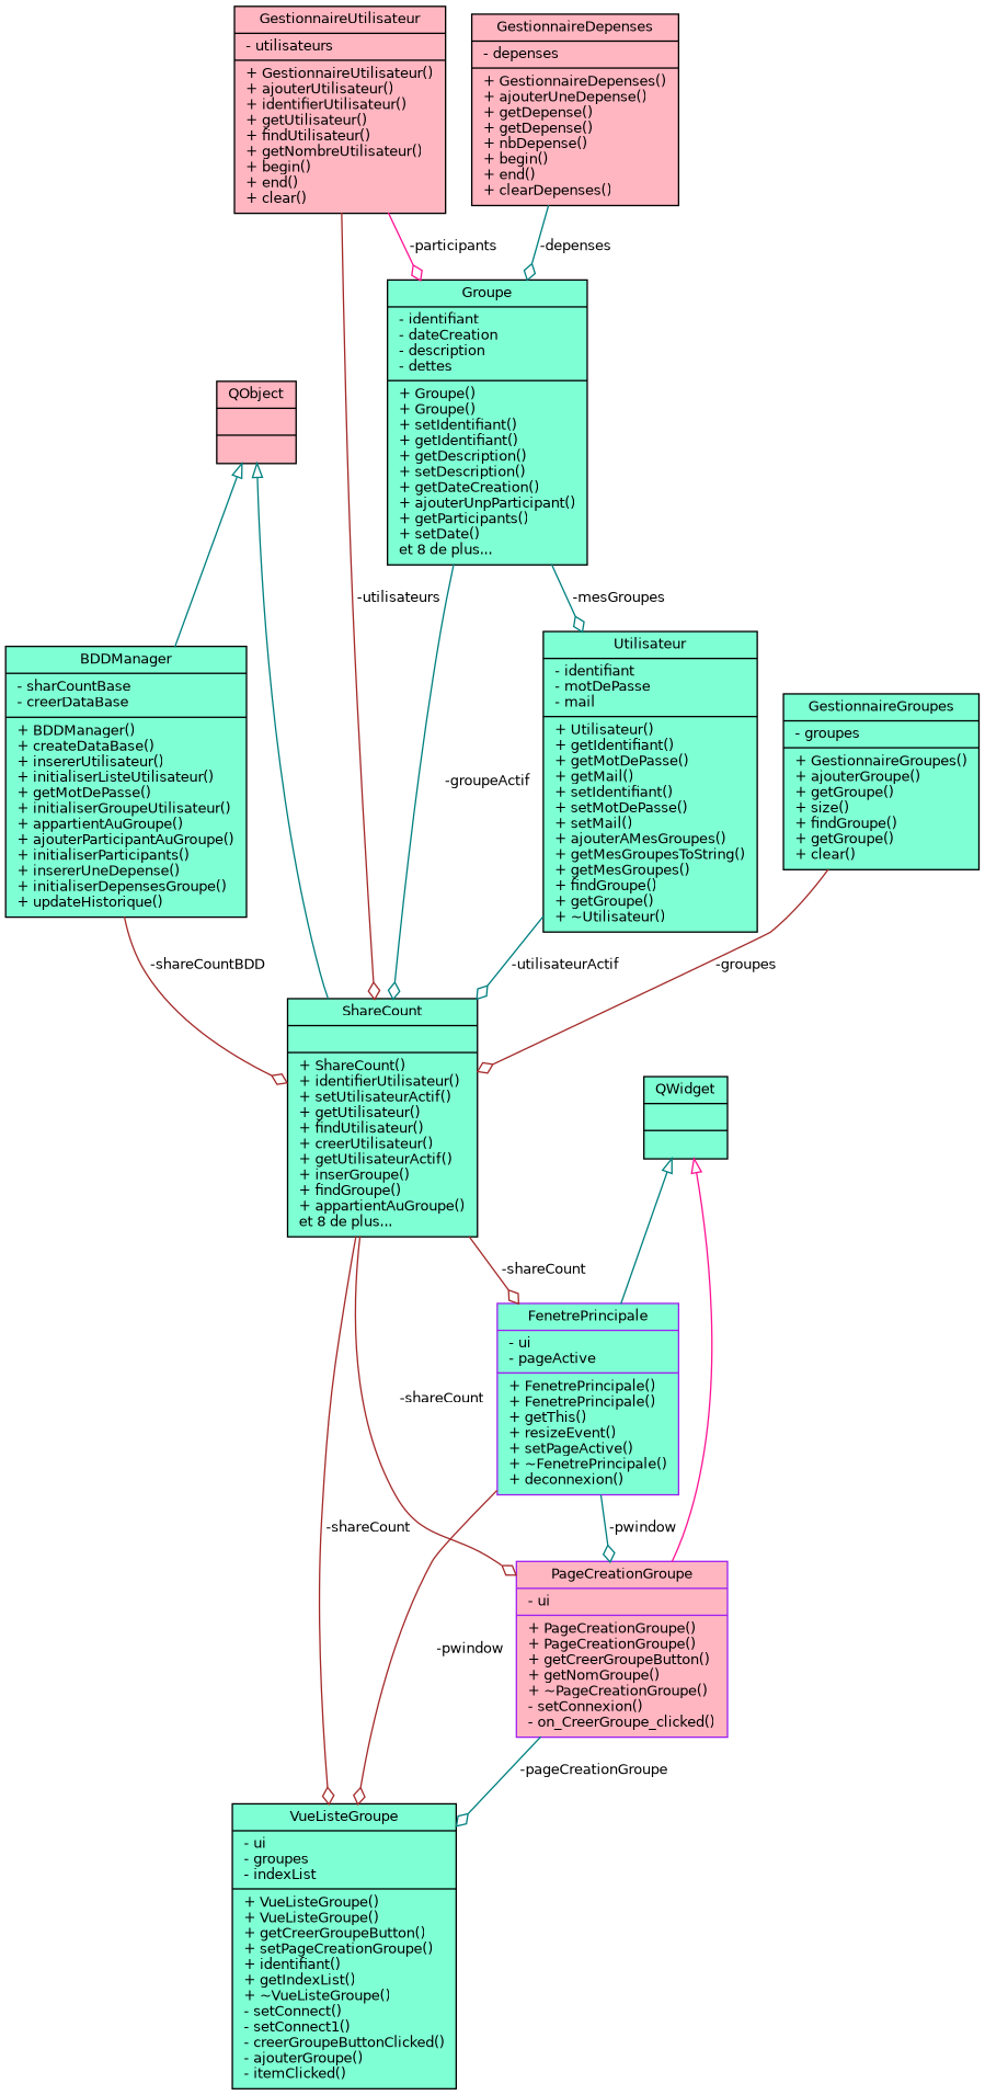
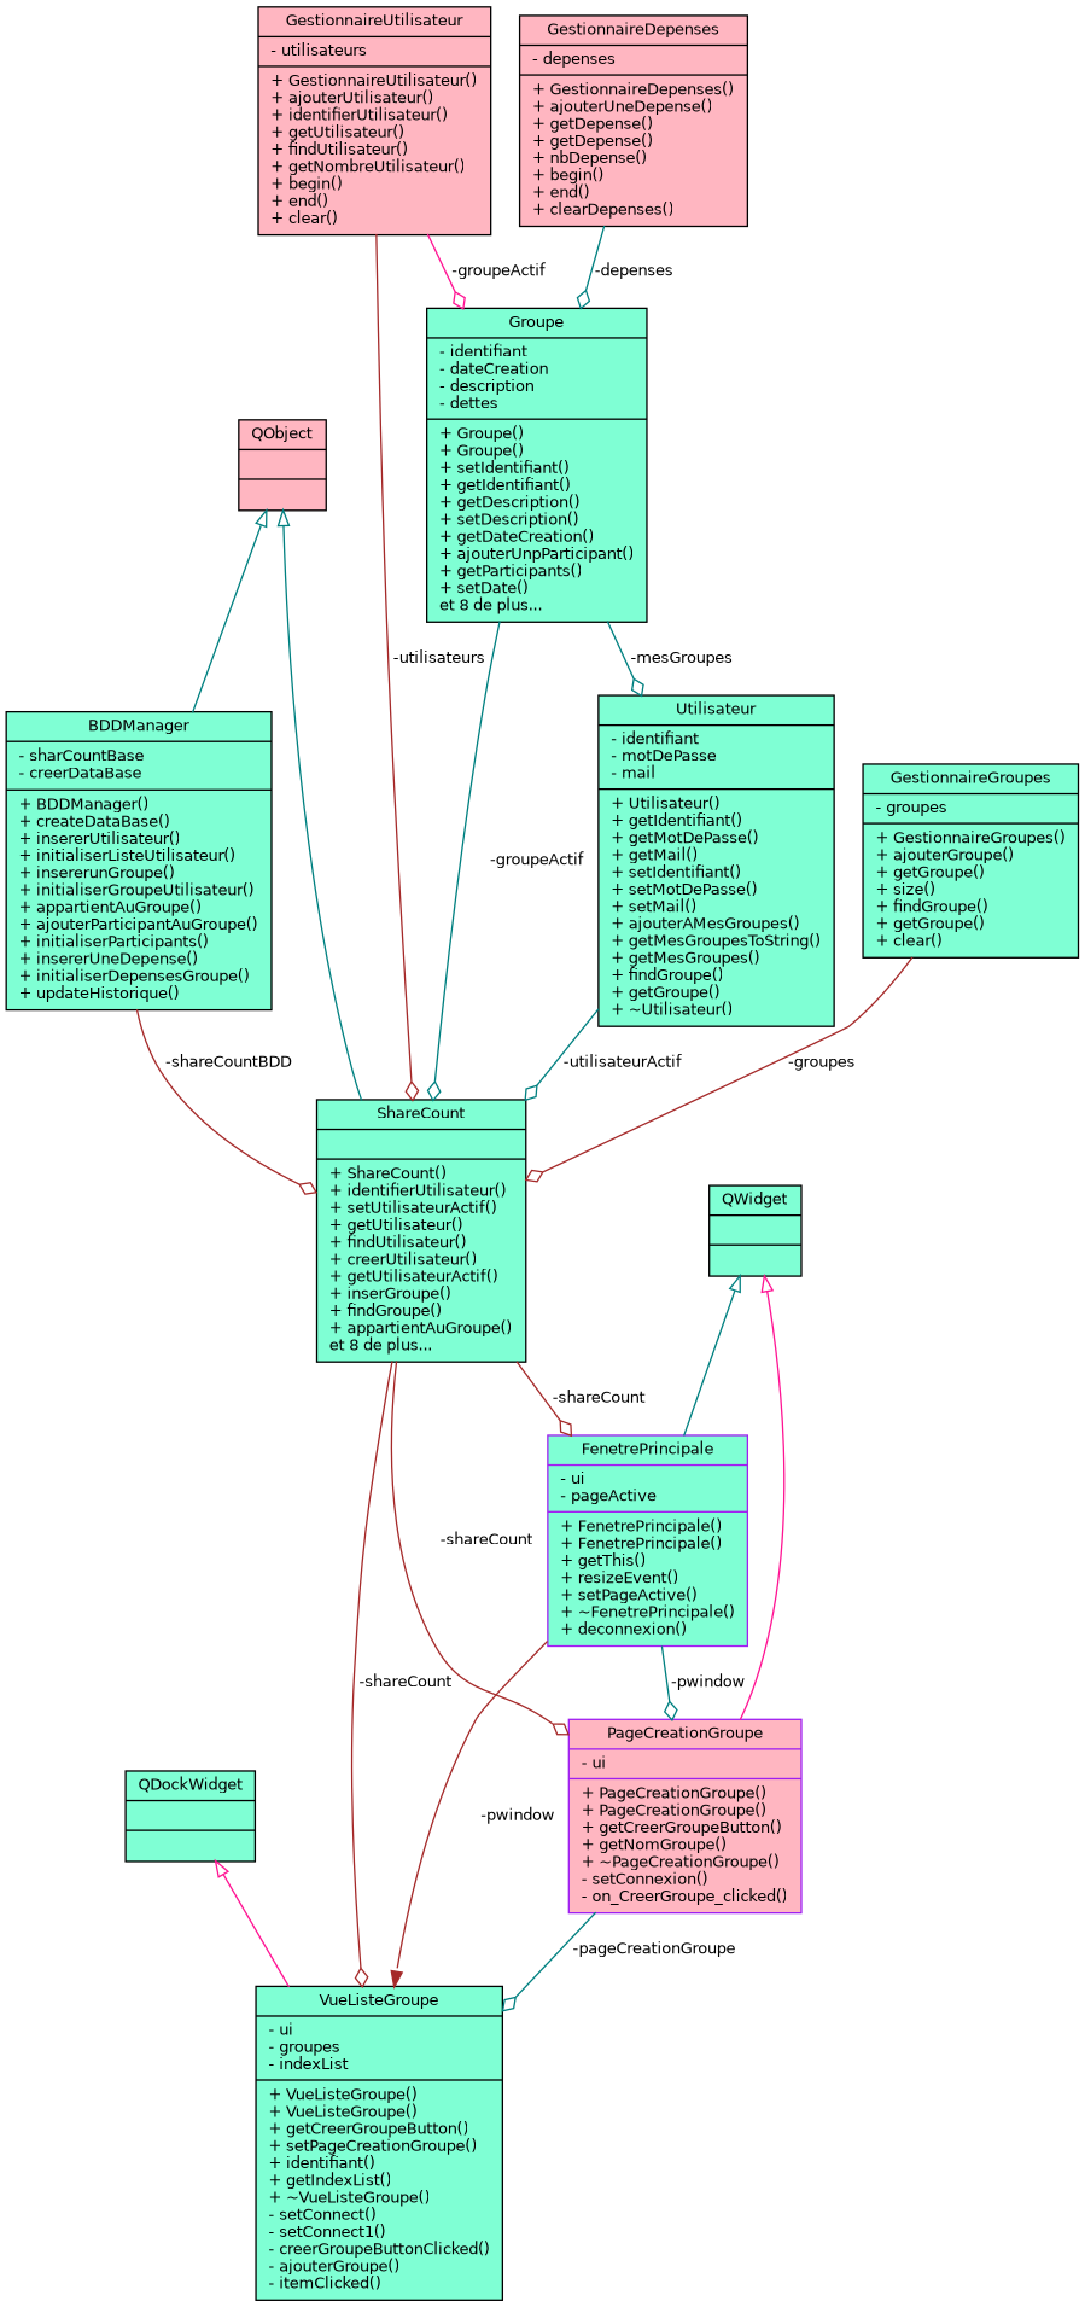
  digraph {
    node [color=black fillcolor=aquamarine fontname=Helvetica fontsize=10 shape=record style=filled]
    edge [color=teal fontname=Helvetica fontsize=10 labelfontname=Helvetica labelfontsize=10 style=solid arrowhead=odiamond]
    n1 [fontcolor=black height=0.2 label="{VueListeGroupe\n|- ui\l- groupes\l- indexList\l|+ VueListeGroupe()\l+ VueListeGroupe()\l+ getCreerGroupeButton()\l+ setPageCreationGroupe()\l+ identifiant()\l+ getIndexList()\l+ ~VueListeGroupe()\l- setConnect()\l- setConnect1()\l- creerGroupeButtonClicked()\l- ajouterGroupe()\l- itemClicked()\l}" width=0.4]
+   n2 [height=0.2 label="{QDockWidget\n||}" width=0.4]
    n3 [color=purple fillcolor=lightpink height=0.2 label="{PageCreationGroupe\n|- ui\l|+ PageCreationGroupe()\l+ PageCreationGroupe()\l+ getCreerGroupeButton()\l+ getNomGroupe()\l+ ~PageCreationGroupe()\l- setConnexion()\l- on_CreerGroupe_clicked()\l}" width=0.4]
    n4 [height=0.2 label="{QWidget\n||}" width=0.4]
    n5 [color=purple height=0.2 label="{FenetrePrincipale\n|- ui\l- pageActive\l|+ FenetrePrincipale()\l+ FenetrePrincipale()\l+ getThis()\l+ resizeEvent()\l+ setPageActive()\l+ ~FenetrePrincipale()\l+ deconnexion()\l}" width=0.4]
    n6 [height=0.2 label="{ShareCount\n||+ ShareCount()\l+ identifierUtilisateur()\l+ setUtilisateurActif()\l+ getUtilisateur()\l+ findUtilisateur()\l+ creerUtilisateur()\l+ getUtilisateurActif()\l+ inserGroupe()\l+ findGroupe()\l+ appartientAuGroupe()\let 8 de plus...\l}" width=0.4]
    n7 [fillcolor=lightpink height=0.2 label="{QObject\n||}" width=0.4]
-   n8 [height=0.2 label="{BDDManager\n|- sharCountBase\l- creerDataBase\l|+ BDDManager()\l+ createDataBase()\l+ insererUtilisateur()\l+ initialiserListeUtilisateur()\l+ getMotDePasse()\l+ initialiserGroupeUtilisateur()\l+ appartientAuGroupe()\l+ ajouterParticipantAuGroupe()\l+ initialiserParticipants()\l+ insererUneDepense()\l+ initialiserDepensesGroupe()\l+ updateHistorique()\l}" width=0.4]
+   n8 [height=0.2 label="{BDDManager\n|- sharCountBase\l- creerDataBase\l|+ BDDManager()\l+ createDataBase()\l+ insererUtilisateur()\l+ initialiserListeUtilisateur()\l+ insererunGroupe()\l+ initialiserGroupeUtilisateur()\l+ appartientAuGroupe()\l+ ajouterParticipantAuGroupe()\l+ initialiserParticipants()\l+ insererUneDepense()\l+ initialiserDepensesGroupe()\l+ updateHistorique()\l}" width=0.4]
    n9 [height=0.2 label="{Groupe\n|- identifiant\l- dateCreation\l- description\l- dettes\l|+ Groupe()\l+ Groupe()\l+ setIdentifiant()\l+ getIdentifiant()\l+ getDescription()\l+ setDescription()\l+ getDateCreation()\l+ ajouterUnpParticipant()\l+ getParticipants()\l+ setDate()\let 8 de plus...\l}" width=0.4]
    n10 [height=0.2 label="{Utilisateur\n|- identifiant\l- motDePasse\l- mail\l|+ Utilisateur()\l+ getIdentifiant()\l+ getMotDePasse()\l+ getMail()\l+ setIdentifiant()\l+ setMotDePasse()\l+ setMail()\l+ ajouterAMesGroupes()\l+ getMesGroupesToString()\l+ getMesGroupes()\l+ findGroupe()\l+ getGroupe()\l+ ~Utilisateur()\l}" width=0.4]
    n11 [fillcolor=lightpink height=0.2 label="{GestionnaireUtilisateur\n|- utilisateurs\l|+ GestionnaireUtilisateur()\l+ ajouterUtilisateur()\l+ identifierUtilisateur()\l+ getUtilisateur()\l+ findUtilisateur()\l+ getNombreUtilisateur()\l+ begin()\l+ end()\l+ clear()\l}" width=0.4]
    n12 [fillcolor=lightpink height=0.2 label="{GestionnaireDepenses\n|- depenses\l|+ GestionnaireDepenses()\l+ ajouterUneDepense()\l+ getDepense()\l+ getDepense()\l+ nbDepense()\l+ begin()\l+ end()\l+ clearDepenses()\l}" width=0.4]
    n13 [height=0.2 label="{GestionnaireGroupes\n|- groupes\l|+ GestionnaireGroupes()\l+ ajouterGroupe()\l+ getGroupe()\l+ size()\l+ findGroupe()\l+ getGroupe()\l+ clear()\l}" width=0.4]
+   n2 -> n1 [arrowtail=onormal color=deeppink dir=back arrowhead=""]
    n3 -> n1 [label=" -pageCreationGroupe"]
    n4 -> n3 [arrowtail=onormal color=deeppink dir=back arrowhead=""]
    n4 -> n5 [arrowtail=onormal dir=back arrowhead=""]
-   n5 -> n1 [color=brown label=" -pwindow"]
+   n5 -> n1 [arrowhead=normal color=brown label=" -pwindow"]
    n5 -> n3 [label=" -pwindow"]
    n6 -> n1 [color=brown label=" -shareCount"]
    n6 -> n3 [color=brown label=" -shareCount"]
    n6 -> n5 [color=brown label=" -shareCount"]
    n7 -> n6 [arrowtail=onormal dir=back arrowhead=""]
    n7 -> n8 [arrowtail=onormal dir=back arrowhead=""]
    n8 -> n6 [color=brown label=" -shareCountBDD"]
    n9 -> n6 [label=" -groupeActif"]
    n9 -> n10 [label=" -mesGroupes"]
    n10 -> n6 [label=" -utilisateurActif"]
    n11 -> n6 [color=brown label=" -utilisateurs"]
-   n11 -> n9 [color=deeppink label=" -participants"]
+   n11 -> n9 [color=deeppink label=" -groupeActif"]
    n12 -> n9 [label=" -depenses"]
    n13 -> n6 [color=brown label=" -groupes"]
  }
